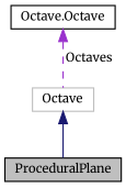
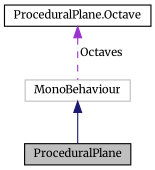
  digraph {
    fontname=Merriweather
    node [color=black fillcolor=white fontname=Merriweather fontsize=10 shape=record style=filled]
    edge [dir=back fontname=Merriweather fontsize=10 labelfontname=Helvetica labelfontsize=10]
    n1 [fillcolor=grey75 fontcolor=black height=0.2 label=ProceduralPlane width=0.4]
-   n2 [color=grey75 height=0.2 label=Octave width=0.4]
-   n3 [height=0.2 label="Octave.Octave" width=0.4]
+   n2 [color=grey75 height=0.2 label=MonoBehaviour width=0.4]
+   n3 [height=0.2 label="ProceduralPlane.Octave" width=0.4]
    n2 -> n1 [color=midnightblue style=solid]
    n3 -> n2 [color=darkorchid3 label=" Octaves" style=dashed]
  }
